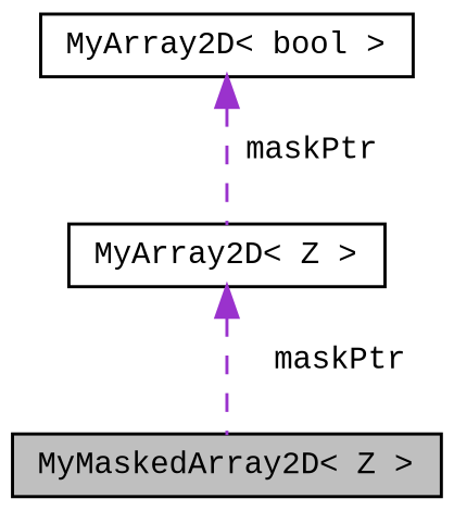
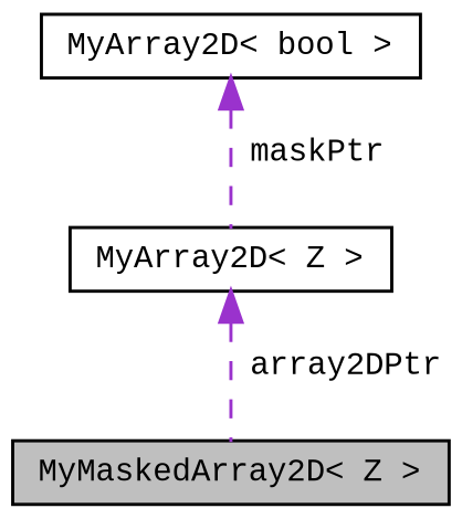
  digraph {
    fontname="Liberation Mono"
    node [color=black fillcolor=white fontname="Liberation Mono" fontsize=10 shape=record style=filled]
    edge [color=darkorchid3 dir=back fontname="Liberation Mono" fontsize=10 labelfontname=Helvetica labelfontsize=10 style=dashed]
    n1 [fillcolor=grey75 fontcolor=black height=0.2 label="MyMaskedArray2D\< Z \>" width=0.4]
    n2 [height=0.2 label="MyArray2D\< bool \>" width=0.4]
    n3 [height=0.2 label="MyArray2D\< Z \>" width=0.4]
    n2 -> n3 [label=" maskPtr"]
-   n3 -> n1 [label=" maskPtr"]
+   n3 -> n1 [label=" array2DPtr"]
  }
